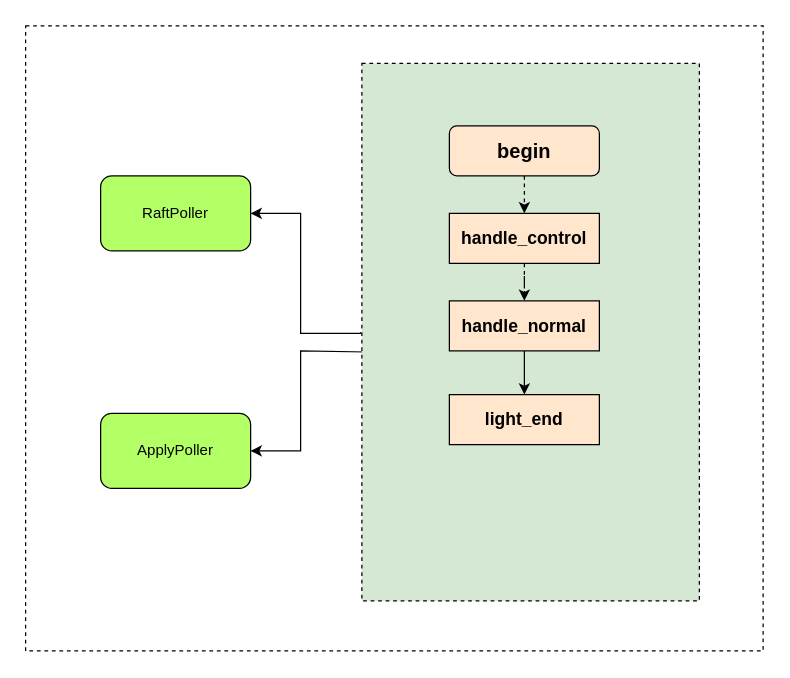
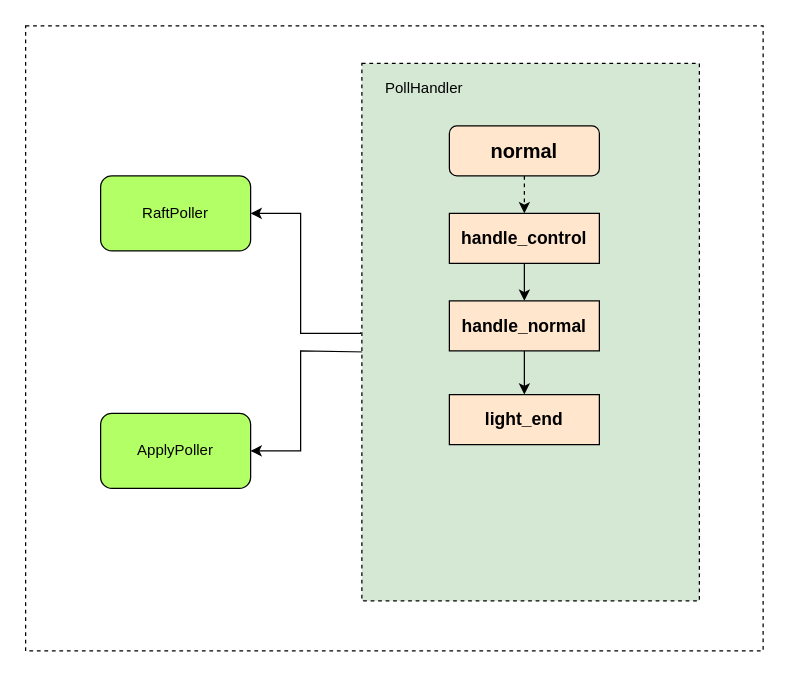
  <mxCell id="0" />
  <mxCell id="1" parent="0" />
  <mxCell id="2" style="edgeStyle=orthogonalEdgeStyle;rounded=0;orthogonalLoop=1;jettySize=auto;html=1;exitX=0;exitY=0.5;exitDx=0;exitDy=0;entryX=1;entryY=0.5;entryDx=0;entryDy=0;entryPerimeter=0;" edge="1" parent="1" target="13"><mxGeometry relative="1" as="geometry"><mxPoint x="288" y="265" as="sourcePoint" /><mxPoint x="199" y="170" as="targetPoint" /><Array as="points"><mxPoint x="288" y="266" /><mxPoint x="240" y="266" /><mxPoint x="240" y="170" /></Array></mxGeometry></mxCell>
  <mxCell id="3" style="edgeStyle=orthogonalEdgeStyle;rounded=0;orthogonalLoop=1;jettySize=auto;html=1;exitX=0.001;exitY=0.537;exitDx=0;exitDy=0;entryX=1;entryY=0.5;entryDx=0;entryDy=0;exitPerimeter=0;" edge="1" parent="1" source="4" target="14"><mxGeometry relative="1" as="geometry"><mxPoint x="293" y="265" as="sourcePoint" /><mxPoint x="210" y="360" as="targetPoint" /><Array as="points"><mxPoint x="293" y="281" /><mxPoint x="240" y="280" /><mxPoint x="240" y="360" /></Array></mxGeometry></mxCell>
  <mxCell id="4" value="" style="rounded=0;whiteSpace=wrap;html=1;fillColor=#D5E8D4;dashed=1;" diagramCategory="general" diagramName="Rectangle" vertex="1" parent="1"><mxGeometry x="289" y="50" width="270" height="430" as="geometry" /></mxCell>
+ <mxCell id="5" value="PollHandler" style="text;html=1;strokeColor=none;fillColor=none;align=center;verticalAlign=middle;whiteSpace=wrap;rounded=0;dashed=1;" diagramCategory="general" diagramName="text" vertex="1" parent="1"><mxGeometry x="309" y="60" width="60" height="20" as="geometry" /></mxCell>
  <mxCell id="6" style="edgeStyle=orthogonalEdgeStyle;rounded=0;orthogonalLoop=1;jettySize=auto;html=1;exitX=0.5;exitY=1;exitDx=0;exitDy=0;entryX=0.5;entryY=0;entryDx=0;entryDy=0;dashed=1;" edge="1" parent="1" source="7" target="9"><mxGeometry relative="1" as="geometry" /></mxCell>
- <mxCell id="7" value="&lt;b style&gt;&lt;font style=&quot;font-size: 16px;&quot;&gt;begin&lt;/font&gt;&lt;/b&gt;" style="rounded=1;whiteSpace=wrap;html=1;fillColor=#FFE6CC;" diagramCategory="general" diagramName="RoundedRectangle" vertex="1" parent="1"><mxGeometry x="359" y="100" width="120" height="40" as="geometry" /></mxCell>
- <mxCell id="8" value="" style="edgeStyle=orthogonalEdgeStyle;rounded=0;orthogonalLoop=1;jettySize=auto;html=1;dashed=1;" edge="1" parent="1" source="9" target="11"><mxGeometry relative="1" as="geometry" /></mxCell>
+ <mxCell id="7" value="&lt;b style&gt;&lt;font style=&quot;font-size: 16px;&quot;&gt;normal&lt;/font&gt;&lt;/b&gt;" style="rounded=1;whiteSpace=wrap;html=1;fillColor=#FFE6CC;" diagramCategory="general" diagramName="RoundedRectangle" vertex="1" parent="1"><mxGeometry x="359" y="100" width="120" height="40" as="geometry" /></mxCell>
+ <mxCell id="8" value="" style="edgeStyle=orthogonalEdgeStyle;rounded=0;orthogonalLoop=1;jettySize=auto;html=1;" edge="1" parent="1" source="9" target="11"><mxGeometry relative="1" as="geometry" /></mxCell>
  <mxCell id="9" value="&lt;b style&gt;&lt;font style=&quot;font-size: 14px;&quot;&gt;handle_control&lt;/font&gt;&lt;/b&gt;" style="rounded=0;whiteSpace=wrap;html=1;fillColor=#FFE6CC;" diagramCategory="general" diagramName="RoundedRectangle" vertex="1" parent="1"><mxGeometry x="359" y="170" width="120" height="40" as="geometry" /></mxCell>
  <mxCell id="10" value="" style="edgeStyle=orthogonalEdgeStyle;rounded=0;orthogonalLoop=1;jettySize=auto;html=1;" edge="1" parent="1" source="11" target="12"><mxGeometry relative="1" as="geometry" /></mxCell>
  <mxCell id="11" value="&lt;b&gt;&lt;font style=&quot;font-size: 14px;&quot;&gt;handle_normal&lt;/font&gt;&lt;/b&gt;" style="rounded=0;whiteSpace=wrap;html=1;fillColor=#FFE6CC;" diagramCategory="general" diagramName="RoundedRectangle" vertex="1" parent="1"><mxGeometry x="359" y="240" width="120" height="40" as="geometry" /></mxCell>
  <mxCell id="12" value="&lt;b&gt;&lt;font style=&quot;font-size: 14px;&quot;&gt;light_end&lt;/font&gt;&lt;/b&gt;" style="rounded=0;whiteSpace=wrap;html=1;fillColor=#FFE6CC;" diagramCategory="general" diagramName="RoundedRectangle" vertex="1" parent="1"><mxGeometry x="359" y="315" width="120" height="40" as="geometry" /></mxCell>
  <mxCell id="13" value="RaftPoller" style="rounded=1;whiteSpace=wrap;html=1;fillColor=#B3FF66;" diagramCategory="general" diagramName="RoundedRectangle" vertex="1" parent="1"><mxGeometry x="80" y="140" width="120" height="60" as="geometry" /></mxCell>
  <mxCell id="14" value="ApplyPoller" style="rounded=1;whiteSpace=wrap;html=1;fillColor=#B3FF66;" diagramCategory="general" diagramName="RoundedRectangle" vertex="1" parent="1"><mxGeometry x="80" y="330" width="120" height="60" as="geometry" /></mxCell>
  <mxCell id="15" value="" style="rounded=0;whiteSpace=wrap;html=1;fillColor=none;dashed=1;" vertex="1" parent="1"><mxGeometry x="20" y="20" width="590" height="500" as="geometry" /></mxCell>
